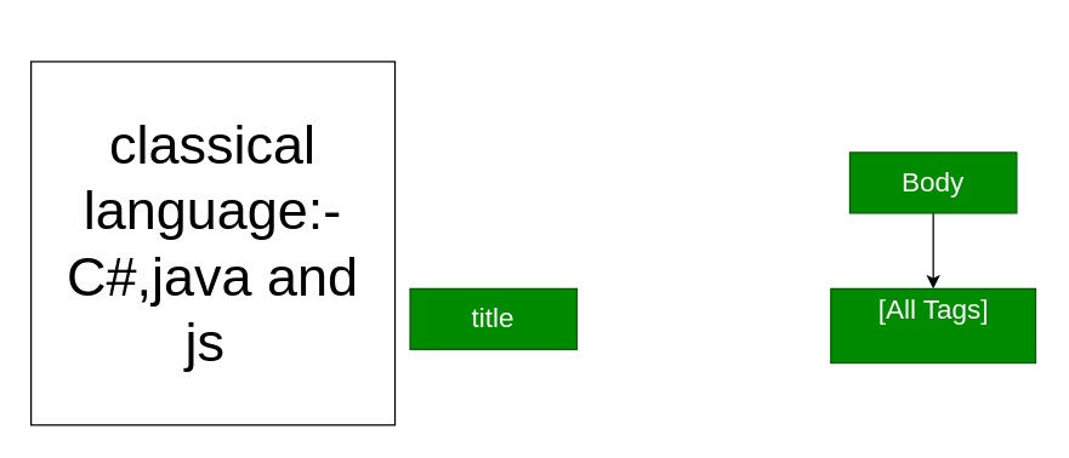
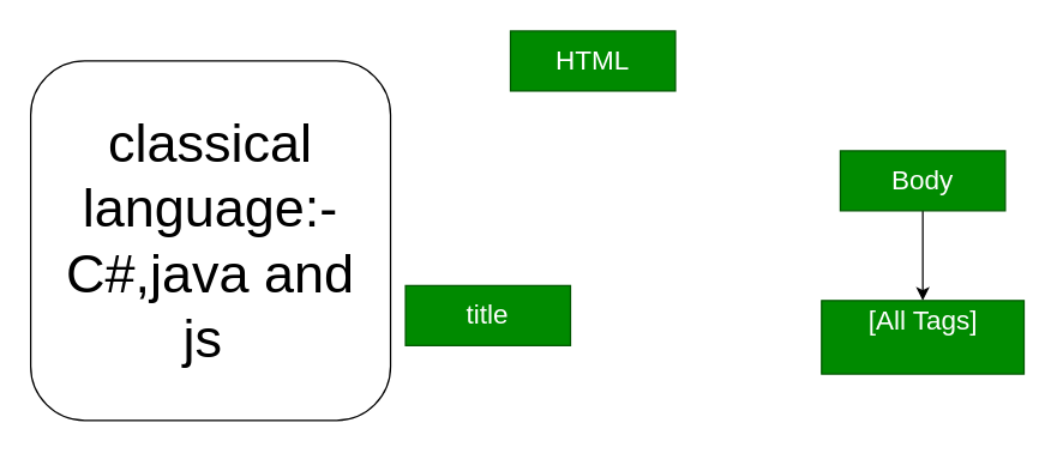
  <mxCell id="0" />
  <mxCell id="1" parent="0" />
+ <mxCell id="2" value="&lt;span style=&quot;font-size: 18px;&quot;&gt;HTML&lt;/span&gt;" style="rounded=0;whiteSpace=wrap;html=1;fillColor=#008a00;fontColor=#ffffff;strokeColor=#005700;" parent="1" vertex="1"><mxGeometry x="340" width="110" height="40" as="geometry" y="20" /></mxCell>
  <mxCell id="3" value="" style="edgeStyle=none;html=1;fontSize=18;" parent="1" source="4" target="6" edge="1"><mxGeometry relative="1" as="geometry" /></mxCell>
  <mxCell id="4" value="&lt;span style=&quot;font-size: 18px;&quot;&gt;Body&lt;/span&gt;" style="rounded=0;whiteSpace=wrap;html=1;fillColor=#008a00;fontColor=#ffffff;strokeColor=#005700;" parent="1" vertex="1"><mxGeometry x="560" y="100" width="110" height="40" as="geometry" /></mxCell>
  <mxCell id="5" value="&lt;span style=&quot;font-size: 18px;&quot;&gt;title&lt;/span&gt;" style="rounded=0;whiteSpace=wrap;html=1;fillColor=#008a00;fontColor=#ffffff;strokeColor=#005700;" parent="1" vertex="1"><mxGeometry x="270" y="190" width="110" height="40" as="geometry" /></mxCell>
- <mxCell id="6" value="&lt;font style=&quot;font-size: 18px;&quot;&gt;[All Tags]&lt;br&gt;&lt;br&gt;&lt;/font&gt;" style="rounded=0;whiteSpace=wrap;html=1;fillColor=#008a00;strokeColor=#005700;fontColor=#ffffff;" parent="1" vertex="1"><mxGeometry x="547.5" y="190" width="135" height="49" as="geometry" /></mxCell>
- <mxCell id="7" value="&lt;span style=&quot;font-size: 36px;&quot;&gt;classical language:- C#,java and js&amp;nbsp;&lt;/span&gt;" style="whiteSpace=wrap;html=1;aspect=fixed;" vertex="1" parent="1"><mxGeometry x="20" y="40" width="240" height="240" as="geometry" /></mxCell>
+ <mxCell id="6" value="&lt;font style=&quot;font-size: 18px;&quot;&gt;[All Tags]&lt;br&gt;&lt;br&gt;&lt;/font&gt;" style="rounded=0;whiteSpace=wrap;html=1;fillColor=#008a00;strokeColor=#005700;fontColor=#ffffff;" parent="1" vertex="1"><mxGeometry x="547.5" y="200" width="135" height="49" as="geometry" /></mxCell>
+ <mxCell id="7" value="&lt;span style=&quot;font-size: 36px;&quot;&gt;classical language:- C#,java and js&amp;nbsp;&lt;/span&gt;" style="whiteSpace=wrap;html=1;aspect=fixed;rounded=1;" vertex="1" parent="1"><mxGeometry x="20" y="40" width="240" height="240" as="geometry" /></mxCell>
